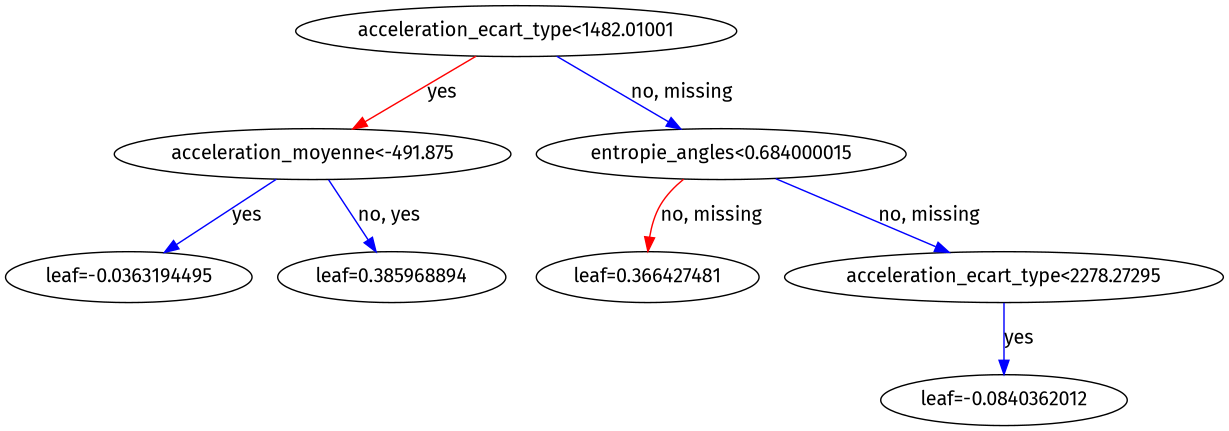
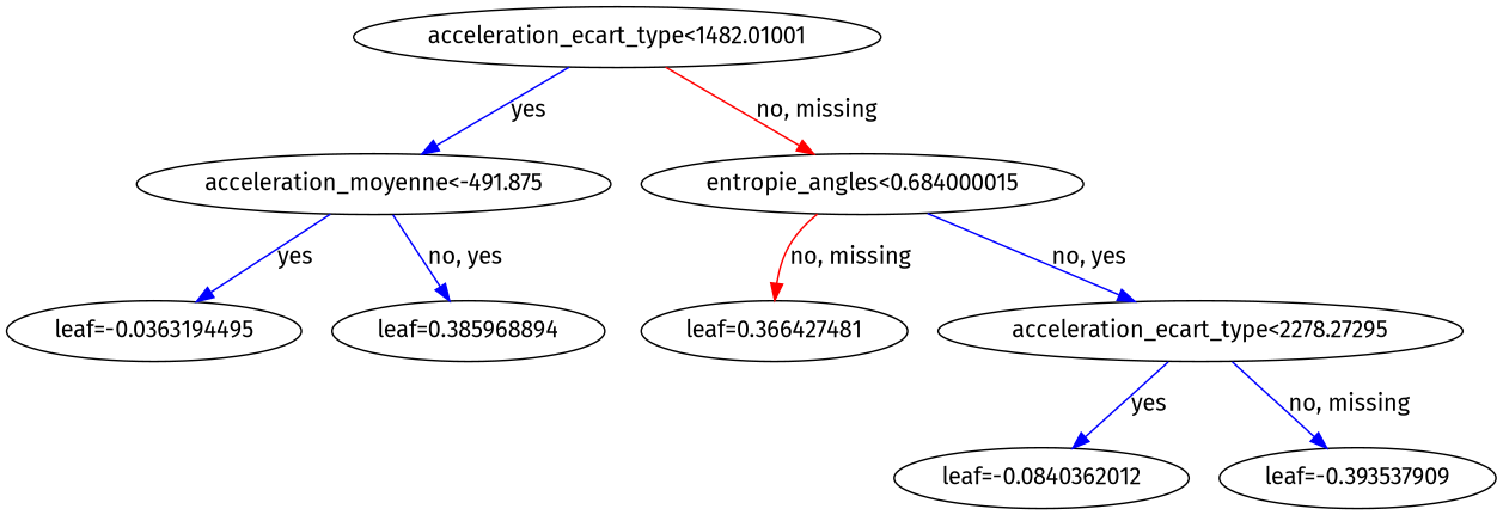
  digraph {
    fontname="Fira Sans"
    rankdir=TB
    node [fontname="Fira Sans"]
    edge [color="#0000FF" fontname="Fira Sans"]
    n1 [label="acceleration_ecart_type<1482.01001"]
    n2 [label="acceleration_moyenne<-491.875"]
    n3 [label="entropie_angles<0.684000015"]
    n4 [label="leaf=-0.0363194495"]
    n5 [label="leaf=0.385968894"]
    n6 [label="leaf=0.366427481"]
    n7 [label="acceleration_ecart_type<2278.27295"]
    n8 [label="leaf=-0.0840362012"]
-   n1 -> n2 [color="#FF0000" label=yes]
-   n1 -> n3 [label="no, missing"]
+   n9 [label="leaf=-0.393537909"]
+   n1 -> n2 [label=yes]
+   n1 -> n3 [color="#FF0000" label="no, missing"]
    n2 -> n4 [label=yes]
    n2 -> n5 [label="no, yes"]
    n3 -> n6 [color="#FF0000" label="no, missing"]
-   n3 -> n7 [label="no, missing"]
+   n3 -> n7 [label="no, yes"]
    n7 -> n8 [label=yes]
+   n7 -> n9 [label="no, missing"]
  }
